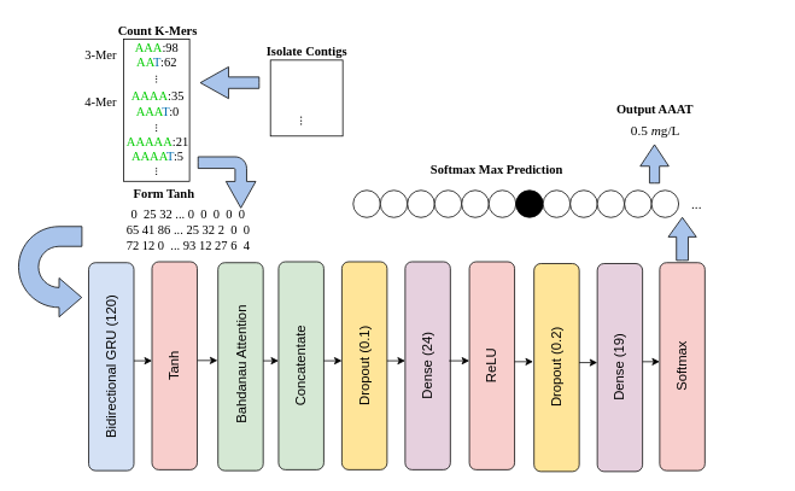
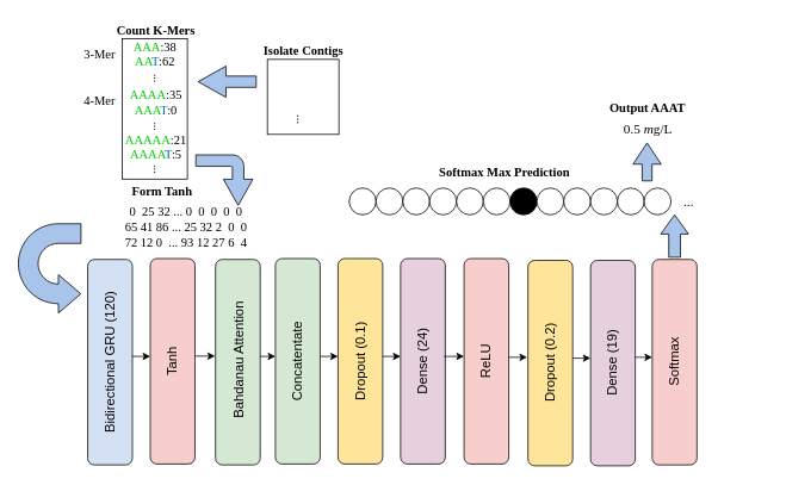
  <mxCell id="0" />
  <mxCell id="1" parent="0" />
  <mxCell id="2" value="" style="rounded=0;whiteSpace=wrap;html=1;fontFamily=Lucida Console;fontSize=14;fontColor=#000000;fillColor=none;" vertex="1" parent="1"><mxGeometry x="298.5" y="66" width="80" height="84" as="geometry" /></mxCell>
  <mxCell id="3" value="" style="rounded=0;whiteSpace=wrap;html=1;fontFamily=Lucida Console;fontSize=14;fontColor=#000000;fillColor=none;" vertex="1" parent="1"><mxGeometry x="136" y="43" width="73" height="157" as="geometry" /></mxCell>
  <mxCell id="4" value="&lt;b&gt;&lt;span&gt;Isolate&amp;nbsp;&lt;/span&gt;&lt;span&gt;Contigs&lt;/span&gt;&lt;/b&gt;" style="text;html=1;strokeColor=none;fillColor=none;align=center;verticalAlign=middle;whiteSpace=wrap;rounded=0;fontFamily=Lucida Console;fontSize=14;fontColor=#000000;" vertex="1" parent="1"><mxGeometry x="268.5" y="43" width="140" height="30" as="geometry" /></mxCell>
  <mxCell id="5" value="&lt;b&gt;Count K-Mers&lt;/b&gt;" style="text;html=1;strokeColor=none;fillColor=none;align=center;verticalAlign=middle;whiteSpace=wrap;rounded=0;fontFamily=Lucida Console;fontSize=14;fontColor=#000000;" vertex="1" parent="1"><mxGeometry x="119" y="20" width="110" height="30" as="geometry" /></mxCell>
- <mxCell id="6" value="&lt;font style=&quot;font-size: 14px&quot; face=&quot;Lucida Console&quot;&gt;&lt;font color=&quot;#00cc00&quot; style=&quot;font-size: 14px&quot;&gt;A&lt;/font&gt;&lt;font style=&quot;font-size: 14px&quot; color=&quot;#00cc00&quot;&gt;AA&lt;/font&gt;&lt;font style=&quot;font-size: 14px&quot;&gt;:98&lt;br&gt;&lt;/font&gt;&lt;/font&gt;&lt;font color=&quot;#00cc00&quot; style=&quot;font-family: &amp;#34;lucida console&amp;#34; ; font-size: 14px&quot;&gt;A&lt;/font&gt;&lt;font style=&quot;font-family: &amp;#34;lucida console&amp;#34; ; font-size: 14px&quot; color=&quot;#00cc00&quot;&gt;A&lt;/font&gt;&lt;font color=&quot;#006eaf&quot; style=&quot;font-family: &amp;#34;lucida console&amp;#34; ; font-size: 14px&quot;&gt;T&lt;/font&gt;&lt;font style=&quot;font-family: &amp;#34;lucida console&amp;#34; ; font-size: 14px&quot;&gt;:62&lt;/font&gt;&lt;font style=&quot;font-size: 14px&quot; face=&quot;Lucida Console&quot;&gt;&lt;br&gt;&lt;/font&gt;" style="text;html=1;strokeColor=none;fillColor=none;align=center;verticalAlign=middle;whiteSpace=wrap;rounded=0;" vertex="1" parent="1"><mxGeometry x="142.5" y="46" width="60" height="30" as="geometry" /></mxCell>
+ <mxCell id="6" value="&lt;font style=&quot;font-size: 14px&quot; face=&quot;Lucida Console&quot;&gt;&lt;font color=&quot;#00cc00&quot; style=&quot;font-size: 14px&quot;&gt;A&lt;/font&gt;&lt;font style=&quot;font-size: 14px&quot; color=&quot;#00cc00&quot;&gt;AA&lt;/font&gt;&lt;font style=&quot;font-size: 14px&quot;&gt;:38&lt;br&gt;&lt;/font&gt;&lt;/font&gt;&lt;font color=&quot;#00cc00&quot; style=&quot;font-family: &amp;#34;lucida console&amp;#34; ; font-size: 14px&quot;&gt;A&lt;/font&gt;&lt;font style=&quot;font-family: &amp;#34;lucida console&amp;#34; ; font-size: 14px&quot; color=&quot;#00cc00&quot;&gt;A&lt;/font&gt;&lt;font color=&quot;#006eaf&quot; style=&quot;font-family: &amp;#34;lucida console&amp;#34; ; font-size: 14px&quot;&gt;T&lt;/font&gt;&lt;font style=&quot;font-family: &amp;#34;lucida console&amp;#34; ; font-size: 14px&quot;&gt;:62&lt;/font&gt;&lt;font style=&quot;font-size: 14px&quot; face=&quot;Lucida Console&quot;&gt;&lt;br&gt;&lt;/font&gt;" style="text;html=1;strokeColor=none;fillColor=none;align=center;verticalAlign=middle;whiteSpace=wrap;rounded=0;" vertex="1" parent="1"><mxGeometry x="142.5" y="46" width="60" height="30" as="geometry" /></mxCell>
  <mxCell id="7" value="&lt;font style=&quot;font-size: 14px&quot; face=&quot;Lucida Console&quot;&gt;&lt;font color=&quot;#00cc00&quot; style=&quot;font-size: 14px&quot;&gt;A&lt;/font&gt;&lt;font style=&quot;font-size: 14px&quot; color=&quot;#00cc00&quot;&gt;AAA&lt;/font&gt;&lt;font style=&quot;font-size: 14px&quot;&gt;:35&lt;br&gt;&lt;/font&gt;&lt;/font&gt;&lt;font color=&quot;#00cc00&quot; style=&quot;font-family: &amp;#34;lucida console&amp;#34; ; font-size: 14px&quot;&gt;A&lt;/font&gt;&lt;font style=&quot;font-family: &amp;#34;lucida console&amp;#34; ; font-size: 14px&quot; color=&quot;#00cc00&quot;&gt;AA&lt;/font&gt;&lt;font color=&quot;#006eaf&quot; style=&quot;font-family: &amp;#34;lucida console&amp;#34; ; font-size: 14px&quot;&gt;T&lt;/font&gt;&lt;font style=&quot;font-family: &amp;#34;lucida console&amp;#34; ; font-size: 14px&quot;&gt;:0&lt;/font&gt;&lt;font style=&quot;font-size: 14px&quot; face=&quot;Lucida Console&quot;&gt;&lt;br&gt;&lt;/font&gt;" style="text;html=1;strokeColor=none;fillColor=none;align=center;verticalAlign=middle;whiteSpace=wrap;rounded=0;" vertex="1" parent="1"><mxGeometry x="144" y="100" width="60" height="30" as="geometry" /></mxCell>
  <mxCell id="8" value="&lt;font style=&quot;font-size: 14px&quot; face=&quot;Lucida Console&quot;&gt;&lt;font color=&quot;#00cc00&quot; style=&quot;font-size: 14px&quot;&gt;A&lt;/font&gt;&lt;font style=&quot;font-size: 14px&quot; color=&quot;#00cc00&quot;&gt;AAAA&lt;/font&gt;&lt;font style=&quot;font-size: 14px&quot;&gt;:21&lt;br&gt;&lt;/font&gt;&lt;/font&gt;&lt;font color=&quot;#00cc00&quot; style=&quot;font-family: &amp;#34;lucida console&amp;#34; ; font-size: 14px&quot;&gt;A&lt;/font&gt;&lt;font style=&quot;font-family: &amp;#34;lucida console&amp;#34; ; font-size: 14px&quot; color=&quot;#00cc00&quot;&gt;AAA&lt;/font&gt;&lt;font color=&quot;#006eaf&quot; style=&quot;font-family: &amp;#34;lucida console&amp;#34; ; font-size: 14px&quot;&gt;T&lt;/font&gt;&lt;font style=&quot;font-family: &amp;#34;lucida console&amp;#34; ; font-size: 14px&quot;&gt;:5&lt;/font&gt;&lt;font style=&quot;font-size: 14px&quot; face=&quot;Lucida Console&quot;&gt;&lt;br&gt;&lt;/font&gt;" style="text;html=1;strokeColor=none;fillColor=none;align=center;verticalAlign=middle;whiteSpace=wrap;rounded=0;" vertex="1" parent="1"><mxGeometry x="144" y="150" width="60" height="30" as="geometry" /></mxCell>
  <mxCell id="9" value="3-Mer" style="text;html=1;strokeColor=none;fillColor=none;align=center;verticalAlign=middle;whiteSpace=wrap;rounded=0;fontFamily=Lucida Console;fontSize=14;fontColor=#000000;" vertex="1" parent="1"><mxGeometry x="86" y="46" width="50" height="30" as="geometry" /></mxCell>
  <mxCell id="10" value="4-Mer" style="text;html=1;strokeColor=none;fillColor=none;align=center;verticalAlign=middle;whiteSpace=wrap;rounded=0;fontFamily=Lucida Console;fontSize=14;fontColor=#000000;" vertex="1" parent="1"><mxGeometry x="86" y="98" width="50" height="30" as="geometry" /></mxCell>
  <mxCell id="11" value="&lt;b&gt;Form Tanh&lt;/b&gt;" style="text;html=1;strokeColor=none;fillColor=none;align=center;verticalAlign=middle;whiteSpace=wrap;rounded=0;fontFamily=Lucida Console;fontSize=14;fontColor=#000000;" vertex="1" parent="1"><mxGeometry x="126" y="200" width="110" height="30" as="geometry" /></mxCell>
  <mxCell id="12" value="0&amp;nbsp; 25 32 ... 0&amp;nbsp; 0&amp;nbsp; 0&amp;nbsp; 0&amp;nbsp; 0&amp;nbsp;&lt;br&gt;65 41 86 ... 25 32 2&amp;nbsp; 0&amp;nbsp; 0&amp;nbsp;&lt;br&gt;72 12 0&amp;nbsp; ... 93 12 27 6&amp;nbsp; 4&amp;nbsp;" style="text;html=1;strokeColor=none;fillColor=none;align=center;verticalAlign=middle;whiteSpace=wrap;rounded=0;fontFamily=Lucida Console;fontSize=14;fontColor=#000000;" vertex="1" parent="1"><mxGeometry x="86" y="220" width="247" height="70" as="geometry" /></mxCell>
  <mxCell id="13" value="" style="rounded=1;whiteSpace=wrap;html=1;fontFamily=Lucida Console;fontSize=14;fontColor=#000000;fillColor=#E6D0DE;" vertex="1" parent="1"><mxGeometry x="447.5" y="289" width="50" height="230" as="geometry" /></mxCell>
  <mxCell id="14" value="" style="endArrow=classic;html=1;rounded=0;fontFamily=Verdana;fontSize=15;fontColor=#000000;" edge="1" parent="1"><mxGeometry width="50" height="50" relative="1" as="geometry"><mxPoint x="217.5" y="398.17" as="sourcePoint" /><mxPoint x="240" y="398.17" as="targetPoint" /></mxGeometry></mxCell>
  <mxCell id="15" value="" style="endArrow=classic;html=1;rounded=0;fontFamily=Verdana;fontSize=15;fontColor=#000000;" edge="1" parent="1"><mxGeometry width="50" height="50" relative="1" as="geometry"><mxPoint x="285" y="398.52" as="sourcePoint" /><mxPoint x="307.5" y="398.52" as="targetPoint" /></mxGeometry></mxCell>
  <mxCell id="16" value="" style="endArrow=classic;html=1;rounded=0;fontFamily=Verdana;fontSize=15;fontColor=#000000;" edge="1" parent="1"><mxGeometry width="50" height="50" relative="1" as="geometry"><mxPoint x="355" y="398.52" as="sourcePoint" /><mxPoint x="377.5" y="398.52" as="targetPoint" /></mxGeometry></mxCell>
  <mxCell id="17" value="" style="endArrow=classic;html=1;rounded=0;fontFamily=Verdana;fontSize=15;fontColor=#000000;" edge="1" parent="1"><mxGeometry width="50" height="50" relative="1" as="geometry"><mxPoint x="425" y="398.52" as="sourcePoint" /><mxPoint x="447.5" y="398.52" as="targetPoint" /></mxGeometry></mxCell>
  <mxCell id="18" value="" style="endArrow=classic;html=1;rounded=0;fontFamily=Verdana;fontSize=15;fontColor=#000000;" edge="1" parent="1"><mxGeometry width="50" height="50" relative="1" as="geometry"><mxPoint x="566.5" y="399.52" as="sourcePoint" /><mxPoint x="589" y="399.52" as="targetPoint" /></mxGeometry></mxCell>
  <mxCell id="19" value="" style="endArrow=classic;html=1;rounded=0;fontFamily=Verdana;fontSize=15;fontColor=#000000;" edge="1" parent="1"><mxGeometry width="50" height="50" relative="1" as="geometry"><mxPoint x="637.5" y="400.52" as="sourcePoint" /><mxPoint x="660" y="400.52" as="targetPoint" /></mxGeometry></mxCell>
  <mxCell id="20" value="" style="ellipse;whiteSpace=wrap;html=1;aspect=fixed;shadow=0;sketch=0;fontFamily=Verdana;fontSize=15;fontColor=#000000;fillColor=#FFFFFF;" vertex="1" parent="1"><mxGeometry x="390" y="210" width="30" height="30" as="geometry" /></mxCell>
  <mxCell id="21" value="" style="endArrow=classic;html=1;rounded=0;fontFamily=Verdana;fontSize=15;fontColor=#000000;" edge="1" parent="1"><mxGeometry width="50" height="50" relative="1" as="geometry"><mxPoint x="706.5" y="399.52" as="sourcePoint" /><mxPoint x="729" y="399.52" as="targetPoint" /></mxGeometry></mxCell>
  <mxCell id="22" value="" style="endArrow=classic;html=1;rounded=0;fontFamily=Verdana;fontSize=15;fontColor=#000000;" edge="1" parent="1"><mxGeometry width="50" height="50" relative="1" as="geometry"><mxPoint x="145" y="398.52" as="sourcePoint" /><mxPoint x="167.5" y="398.52" as="targetPoint" /></mxGeometry></mxCell>
  <mxCell id="23" value="" style="endArrow=classic;html=1;rounded=0;fontFamily=Verdana;fontSize=15;fontColor=#000000;" edge="1" parent="1"><mxGeometry width="50" height="50" relative="1" as="geometry"><mxPoint x="496" y="398.52" as="sourcePoint" /><mxPoint x="518.5" y="398.52" as="targetPoint" /></mxGeometry></mxCell>
  <mxCell id="24" value="" style="ellipse;whiteSpace=wrap;html=1;aspect=fixed;shadow=0;sketch=0;fontFamily=Verdana;fontSize=15;fontColor=#000000;fillColor=#FFFFFF;" vertex="1" parent="1"><mxGeometry x="420" y="210" width="30" height="30" as="geometry" /></mxCell>
  <mxCell id="25" value="" style="ellipse;whiteSpace=wrap;html=1;aspect=fixed;shadow=0;sketch=0;fontFamily=Verdana;fontSize=15;fontColor=#000000;fillColor=#FFFFFF;" vertex="1" parent="1"><mxGeometry x="450" y="210" width="30" height="30" as="geometry" /></mxCell>
  <mxCell id="26" value="" style="ellipse;whiteSpace=wrap;html=1;aspect=fixed;shadow=0;sketch=0;fontFamily=Verdana;fontSize=15;fontColor=#000000;fillColor=#FFFFFF;" vertex="1" parent="1"><mxGeometry x="480" y="210" width="30" height="30" as="geometry" /></mxCell>
  <mxCell id="27" value="" style="ellipse;whiteSpace=wrap;html=1;aspect=fixed;shadow=0;sketch=0;fontFamily=Verdana;fontSize=15;fontColor=#000000;fillColor=#FFFFFF;" vertex="1" parent="1"><mxGeometry x="510" y="210" width="30" height="30" as="geometry" /></mxCell>
  <mxCell id="28" value="" style="ellipse;whiteSpace=wrap;html=1;aspect=fixed;shadow=0;sketch=0;fontFamily=Verdana;fontSize=15;fontColor=#000000;fillColor=#FFFFFF;" vertex="1" parent="1"><mxGeometry x="540" y="210" width="30" height="30" as="geometry" /></mxCell>
  <mxCell id="29" value="" style="ellipse;whiteSpace=wrap;html=1;aspect=fixed;shadow=0;sketch=0;fontFamily=Verdana;fontSize=15;fontColor=#000000;fillColor=#000000;" vertex="1" parent="1"><mxGeometry x="570" y="210" width="30" height="30" as="geometry" /></mxCell>
  <mxCell id="30" value="" style="ellipse;whiteSpace=wrap;html=1;aspect=fixed;shadow=0;sketch=0;fontFamily=Verdana;fontSize=15;fontColor=#000000;fillColor=#FFFFFF;" vertex="1" parent="1"><mxGeometry x="600" y="210" width="30" height="30" as="geometry" /></mxCell>
  <mxCell id="31" value="" style="ellipse;whiteSpace=wrap;html=1;aspect=fixed;shadow=0;sketch=0;fontFamily=Verdana;fontSize=15;fontColor=#000000;fillColor=#FFFFFF;" vertex="1" parent="1"><mxGeometry x="630" y="210" width="30" height="30" as="geometry" /></mxCell>
  <mxCell id="32" value="" style="ellipse;whiteSpace=wrap;html=1;aspect=fixed;shadow=0;sketch=0;fontFamily=Verdana;fontSize=15;fontColor=#000000;fillColor=#FFFFFF;" vertex="1" parent="1"><mxGeometry x="660" y="210" width="30" height="30" as="geometry" /></mxCell>
  <mxCell id="33" value="" style="ellipse;whiteSpace=wrap;html=1;aspect=fixed;shadow=0;sketch=0;fontFamily=Verdana;fontSize=15;fontColor=#000000;fillColor=#FFFFFF;" vertex="1" parent="1"><mxGeometry x="690" y="210" width="30" height="30" as="geometry" /></mxCell>
  <mxCell id="34" value="" style="ellipse;whiteSpace=wrap;html=1;aspect=fixed;shadow=0;sketch=0;fontFamily=Verdana;fontSize=15;fontColor=#000000;fillColor=#FFFFFF;" vertex="1" parent="1"><mxGeometry x="720" y="210" width="30" height="30" as="geometry" /></mxCell>
  <mxCell id="35" value="" style="html=1;shadow=0;dashed=0;align=center;verticalAlign=middle;shape=mxgraph.arrows2.arrow;dy=0.58;dx=21.5;direction=north;notch=0;sketch=0;fontFamily=Verdana;fontSize=15;fontColor=#000000;fillColor=#A9C4EB;" vertex="1" parent="1"><mxGeometry x="738.5" y="240" width="31" height="47.5" as="geometry" /></mxCell>
  <mxCell id="36" value="..." style="text;html=1;strokeColor=none;fillColor=none;align=center;verticalAlign=middle;whiteSpace=wrap;rounded=0;shadow=0;sketch=0;fontFamily=Verdana;fontSize=15;fontColor=#000000;" vertex="1" parent="1"><mxGeometry x="740" y="210" width="60" height="30" as="geometry" /></mxCell>
  <mxCell id="37" value="" style="html=1;shadow=0;dashed=0;align=center;verticalAlign=middle;shape=mxgraph.arrows2.arrow;dy=0.65;dx=23.79;direction=north;notch=0;sketch=0;fontFamily=Verdana;fontSize=15;fontColor=#000000;fillColor=#A9C4EB;" vertex="1" parent="1"><mxGeometry x="707.5" y="159.5" width="31.5" height="42.5" as="geometry" /></mxCell>
  <mxCell id="38" value="0.5 &lt;i&gt;m&lt;/i&gt;g/L" style="text;html=1;strokeColor=none;fillColor=none;align=center;verticalAlign=middle;whiteSpace=wrap;rounded=0;shadow=0;sketch=0;fontFamily=Verdana;fontSize=15;fontColor=#000000;" vertex="1" parent="1"><mxGeometry x="685.75" y="127.5" width="76.5" height="30" as="geometry" /></mxCell>
  <mxCell id="39" value="" style="html=1;shadow=0;dashed=0;align=center;verticalAlign=middle;shape=mxgraph.arrows2.arrow;dy=0.64;dx=31.19;direction=north;notch=0;sketch=0;fontFamily=Verdana;fontSize=15;fontColor=#000000;fillColor=#A9C4EB;rotation=-90;" vertex="1" parent="1"><mxGeometry x="236" y="58.5" width="35" height="65" as="geometry" /></mxCell>
- <mxCell id="40" value="&lt;b&gt;Softmax Max Prediction&lt;/b&gt;" style="text;html=1;strokeColor=none;fillColor=none;align=center;verticalAlign=middle;whiteSpace=wrap;rounded=0;fontFamily=Lucida Console;fontSize=14;fontColor=#000000;" vertex="1" parent="1"><mxGeometry x="467" y="173" width="164" height="30" as="geometry" /></mxCell>
+ <mxCell id="40" value="&lt;b&gt;Softmax Max Prediction&lt;/b&gt;" style="text;html=1;strokeColor=none;fillColor=none;align=center;verticalAlign=middle;whiteSpace=wrap;rounded=0;fontFamily=Lucida Console;fontSize=14;fontColor=#000000;" vertex="1" parent="1"><mxGeometry x="482" y="178" width="164" height="30" as="geometry" /></mxCell>
  <mxCell id="41" value="&lt;b&gt;Output AAAT&lt;/b&gt;" style="text;html=1;strokeColor=none;fillColor=none;align=center;verticalAlign=middle;whiteSpace=wrap;rounded=0;fontFamily=Lucida Console;fontSize=14;fontColor=#000000;" vertex="1" parent="1"><mxGeometry x="669" y="106" width="110" height="30" as="geometry" /></mxCell>
  <mxCell id="42" value="" style="html=1;shadow=0;dashed=0;align=center;verticalAlign=middle;shape=mxgraph.arrows2.bendArrow;dy=6.4;dx=29.25;notch=0;arrowHead=32.92;rounded=1;sketch=0;fontFamily=Verdana;fontSize=15;fontColor=#000000;fillColor=#A9C4EB;rotation=90;flipH=0;flipV=0;" vertex="1" parent="1"><mxGeometry x="222.11" y="169.3" width="56.53" height="63.75" as="geometry" /></mxCell>
  <mxCell id="43" value="" style="html=1;shadow=0;dashed=0;align=center;verticalAlign=middle;shape=mxgraph.arrows2.uTurnArrow;dy=11;arrowHead=43;dx2=25;rounded=1;sketch=0;fontFamily=Verdana;fontSize=15;fontColor=#000000;fillColor=#A9C4EB;flipV=1;" vertex="1" parent="1"><mxGeometry x="20" y="250" width="70" height="100" as="geometry" /></mxCell>
  <mxCell id="44" value="&lt;font face=&quot;Lucida Console&quot;&gt;...&lt;/font&gt;" style="text;html=1;strokeColor=none;fillColor=none;align=center;verticalAlign=middle;whiteSpace=wrap;rounded=0;shadow=0;sketch=0;fontFamily=Helvetica;fontSize=15;fontColor=#000000;rotation=90;" vertex="1" parent="1"><mxGeometry x="318.5" y="120" width="40" height="26" as="geometry" /></mxCell>
  <mxCell id="45" value="&lt;font face=&quot;Lucida Console&quot; style=&quot;font-size: 13px&quot;&gt;...&lt;/font&gt;" style="text;html=1;strokeColor=none;fillColor=none;align=center;verticalAlign=middle;whiteSpace=wrap;rounded=0;shadow=0;sketch=0;fontFamily=Helvetica;fontSize=15;fontColor=#000000;rotation=90;" vertex="1" parent="1"><mxGeometry x="167.5" y="76" width="22" height="22" as="geometry" /></mxCell>
  <mxCell id="46" value="&lt;font face=&quot;Lucida Console&quot; style=&quot;font-size: 13px&quot;&gt;...&lt;/font&gt;" style="text;html=1;strokeColor=none;fillColor=none;align=center;verticalAlign=middle;whiteSpace=wrap;rounded=0;shadow=0;sketch=0;fontFamily=Helvetica;fontSize=15;fontColor=#000000;rotation=90;" vertex="1" parent="1"><mxGeometry x="167.5" y="130" width="22" height="22" as="geometry" /></mxCell>
  <mxCell id="47" value="&lt;font face=&quot;Lucida Console&quot; style=&quot;font-size: 13px&quot;&gt;...&lt;/font&gt;" style="text;html=1;strokeColor=none;fillColor=none;align=center;verticalAlign=middle;whiteSpace=wrap;rounded=0;shadow=0;sketch=0;fontFamily=Helvetica;fontSize=15;fontColor=#000000;rotation=90;" vertex="1" parent="1"><mxGeometry x="167.5" y="178" width="22" height="22" as="geometry" /></mxCell>
  <mxCell id="48" value="" style="rounded=1;whiteSpace=wrap;html=1;fontFamily=Lucida Console;fontSize=14;fontColor=#000000;fillColor=#D4E1F5;" vertex="1" parent="1"><mxGeometry x="97.5" y="290" width="50" height="230" as="geometry" /></mxCell>
  <mxCell id="49" value="&lt;font style=&quot;font-size: 15px&quot; face=&quot;Helvetica&quot;&gt;Bidirectional GRU (120)&lt;/font&gt;" style="text;html=1;strokeColor=none;fillColor=none;align=center;verticalAlign=middle;whiteSpace=wrap;rounded=0;fontFamily=Lucida Console;fontSize=14;fontColor=#000000;rotation=-90;" vertex="1" parent="1"><mxGeometry x="20" y="390" width="205" height="30" as="geometry" /></mxCell>
  <mxCell id="50" value="" style="rounded=1;whiteSpace=wrap;html=1;fontFamily=Lucida Console;fontSize=14;fontColor=#000000;fillColor=#F8CECC;" vertex="1" parent="1"><mxGeometry x="167.5" y="289" width="50" height="230" as="geometry" /></mxCell>
  <mxCell id="51" value="&lt;font style=&quot;font-size: 15px&quot; face=&quot;Helvetica&quot;&gt;Tanh&lt;/font&gt;" style="text;html=1;strokeColor=none;fillColor=none;align=center;verticalAlign=middle;whiteSpace=wrap;rounded=0;fontFamily=Lucida Console;fontSize=14;fontColor=#000000;rotation=-90;" vertex="1" parent="1"><mxGeometry x="90" y="389" width="205" height="30" as="geometry" /></mxCell>
  <mxCell id="52" value="" style="rounded=1;whiteSpace=wrap;html=1;fontFamily=Lucida Console;fontSize=14;fontColor=#000000;fillColor=#D5E8D4;" vertex="1" parent="1"><mxGeometry x="240.5" y="290" width="50" height="230" as="geometry" /></mxCell>
  <mxCell id="53" value="&lt;font style=&quot;font-size: 15px&quot; face=&quot;Helvetica&quot;&gt;Bahdanau Attention&lt;/font&gt;" style="text;html=1;strokeColor=none;fillColor=none;align=center;verticalAlign=middle;whiteSpace=wrap;rounded=0;fontFamily=Lucida Console;fontSize=14;fontColor=#000000;rotation=-90;" vertex="1" parent="1"><mxGeometry x="161" y="387" width="210" height="31" as="geometry" /></mxCell>
  <mxCell id="54" value="" style="rounded=1;whiteSpace=wrap;html=1;fontFamily=Lucida Console;fontSize=14;fontColor=#000000;fillColor=#D5E8D4;" vertex="1" parent="1"><mxGeometry x="307.5" y="289" width="50" height="230" as="geometry" /></mxCell>
  <mxCell id="55" value="&lt;font style=&quot;font-size: 15px&quot; face=&quot;Helvetica&quot;&gt;Concatentate&lt;/font&gt;" style="text;html=1;strokeColor=none;fillColor=none;align=center;verticalAlign=middle;whiteSpace=wrap;rounded=0;fontFamily=Lucida Console;fontSize=14;fontColor=#000000;rotation=-90;" vertex="1" parent="1"><mxGeometry x="230" y="389" width="205" height="30" as="geometry" /></mxCell>
  <mxCell id="56" value="" style="rounded=1;whiteSpace=wrap;html=1;fontFamily=Lucida Console;fontSize=14;fontColor=#000000;fillColor=#FFE599;" vertex="1" parent="1"><mxGeometry x="377.5" y="289" width="50" height="230" as="geometry" /></mxCell>
  <mxCell id="57" value="&lt;font style=&quot;font-size: 15px&quot; face=&quot;Helvetica&quot;&gt;Dropout (0.1)&lt;/font&gt;" style="text;html=1;strokeColor=none;fillColor=none;align=center;verticalAlign=middle;whiteSpace=wrap;rounded=0;fontFamily=Lucida Console;fontSize=14;fontColor=#000000;rotation=-90;" vertex="1" parent="1"><mxGeometry x="300" y="389" width="205" height="30" as="geometry" /></mxCell>
  <mxCell id="58" value="&lt;font style=&quot;font-size: 15px&quot; face=&quot;Helvetica&quot;&gt;Dense (24)&lt;/font&gt;" style="text;html=1;strokeColor=none;fillColor=none;align=center;verticalAlign=middle;whiteSpace=wrap;rounded=0;fontFamily=Lucida Console;fontSize=14;fontColor=#000000;rotation=-90;" vertex="1" parent="1"><mxGeometry x="370" y="389" width="205" height="30" as="geometry" /></mxCell>
  <mxCell id="59" value="" style="rounded=1;whiteSpace=wrap;html=1;fontFamily=Lucida Console;fontSize=14;fontColor=#000000;fillColor=#F8CECC;" vertex="1" parent="1"><mxGeometry x="518.5" y="289" width="50" height="230" as="geometry" /></mxCell>
  <mxCell id="60" value="&lt;font style=&quot;font-size: 15px&quot; face=&quot;Helvetica&quot;&gt;ReLU&lt;/font&gt;" style="text;html=1;strokeColor=none;fillColor=none;align=center;verticalAlign=middle;whiteSpace=wrap;rounded=0;fontFamily=Lucida Console;fontSize=14;fontColor=#000000;rotation=-90;" vertex="1" parent="1"><mxGeometry x="441" y="389" width="205" height="30" as="geometry" /></mxCell>
  <mxCell id="61" value="" style="rounded=1;whiteSpace=wrap;html=1;fontFamily=Lucida Console;fontSize=14;fontColor=#000000;fillColor=#FFE599;" vertex="1" parent="1"><mxGeometry x="590" y="291" width="50" height="230" as="geometry" /></mxCell>
  <mxCell id="62" value="&lt;font style=&quot;font-size: 15px&quot; face=&quot;Helvetica&quot;&gt;Dropout (0.2)&lt;/font&gt;" style="text;html=1;strokeColor=none;fillColor=none;align=center;verticalAlign=middle;whiteSpace=wrap;rounded=0;fontFamily=Lucida Console;fontSize=14;fontColor=#000000;rotation=-90;" vertex="1" parent="1"><mxGeometry x="512.5" y="391" width="205" height="30" as="geometry" /></mxCell>
  <mxCell id="63" value="" style="rounded=1;whiteSpace=wrap;html=1;fontFamily=Lucida Console;fontSize=14;fontColor=#000000;fillColor=#E6D0DE;" vertex="1" parent="1"><mxGeometry x="660" y="291" width="50" height="230" as="geometry" /></mxCell>
  <mxCell id="64" value="&lt;font style=&quot;font-size: 15px&quot; face=&quot;Helvetica&quot;&gt;Dense (19)&lt;/font&gt;" style="text;html=1;strokeColor=none;fillColor=none;align=center;verticalAlign=middle;whiteSpace=wrap;rounded=0;fontFamily=Lucida Console;fontSize=14;fontColor=#000000;rotation=-90;" vertex="1" parent="1"><mxGeometry x="582.5" y="391" width="205" height="30" as="geometry" /></mxCell>
  <mxCell id="65" value="" style="rounded=1;whiteSpace=wrap;html=1;fontFamily=Lucida Console;fontSize=14;fontColor=#000000;fillColor=#F8CECC;" vertex="1" parent="1"><mxGeometry x="729" y="290" width="50" height="230" as="geometry" /></mxCell>
  <mxCell id="66" value="&lt;font style=&quot;font-size: 15px&quot; face=&quot;Helvetica&quot;&gt;Softmax&lt;/font&gt;" style="text;html=1;strokeColor=none;fillColor=none;align=center;verticalAlign=middle;whiteSpace=wrap;rounded=0;fontFamily=Lucida Console;fontSize=14;fontColor=#000000;rotation=-90;" vertex="1" parent="1"><mxGeometry x="651.5" y="390" width="205" height="30" as="geometry" /></mxCell>
